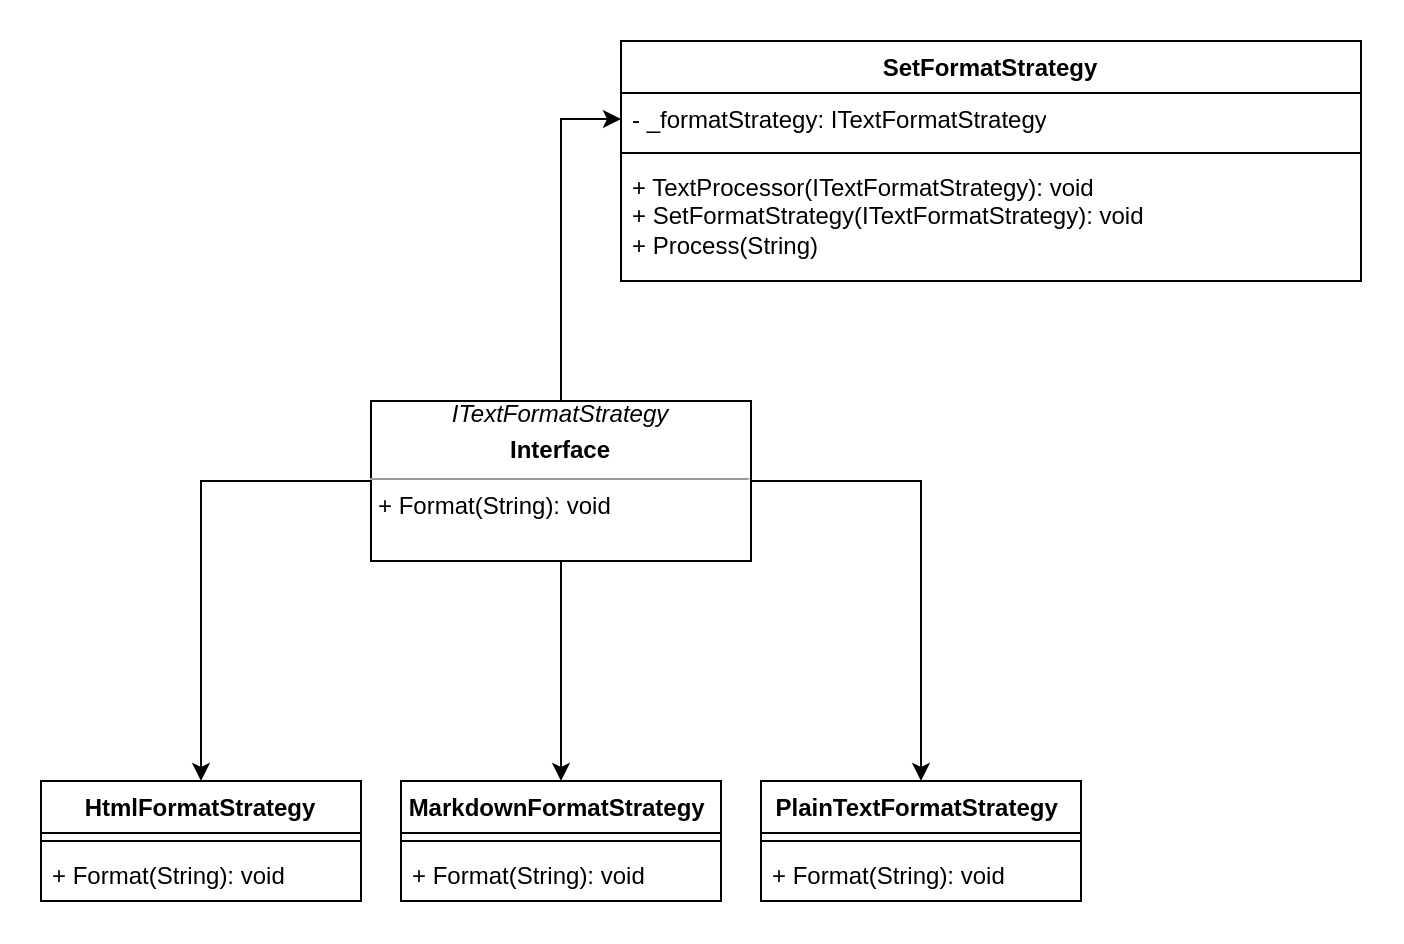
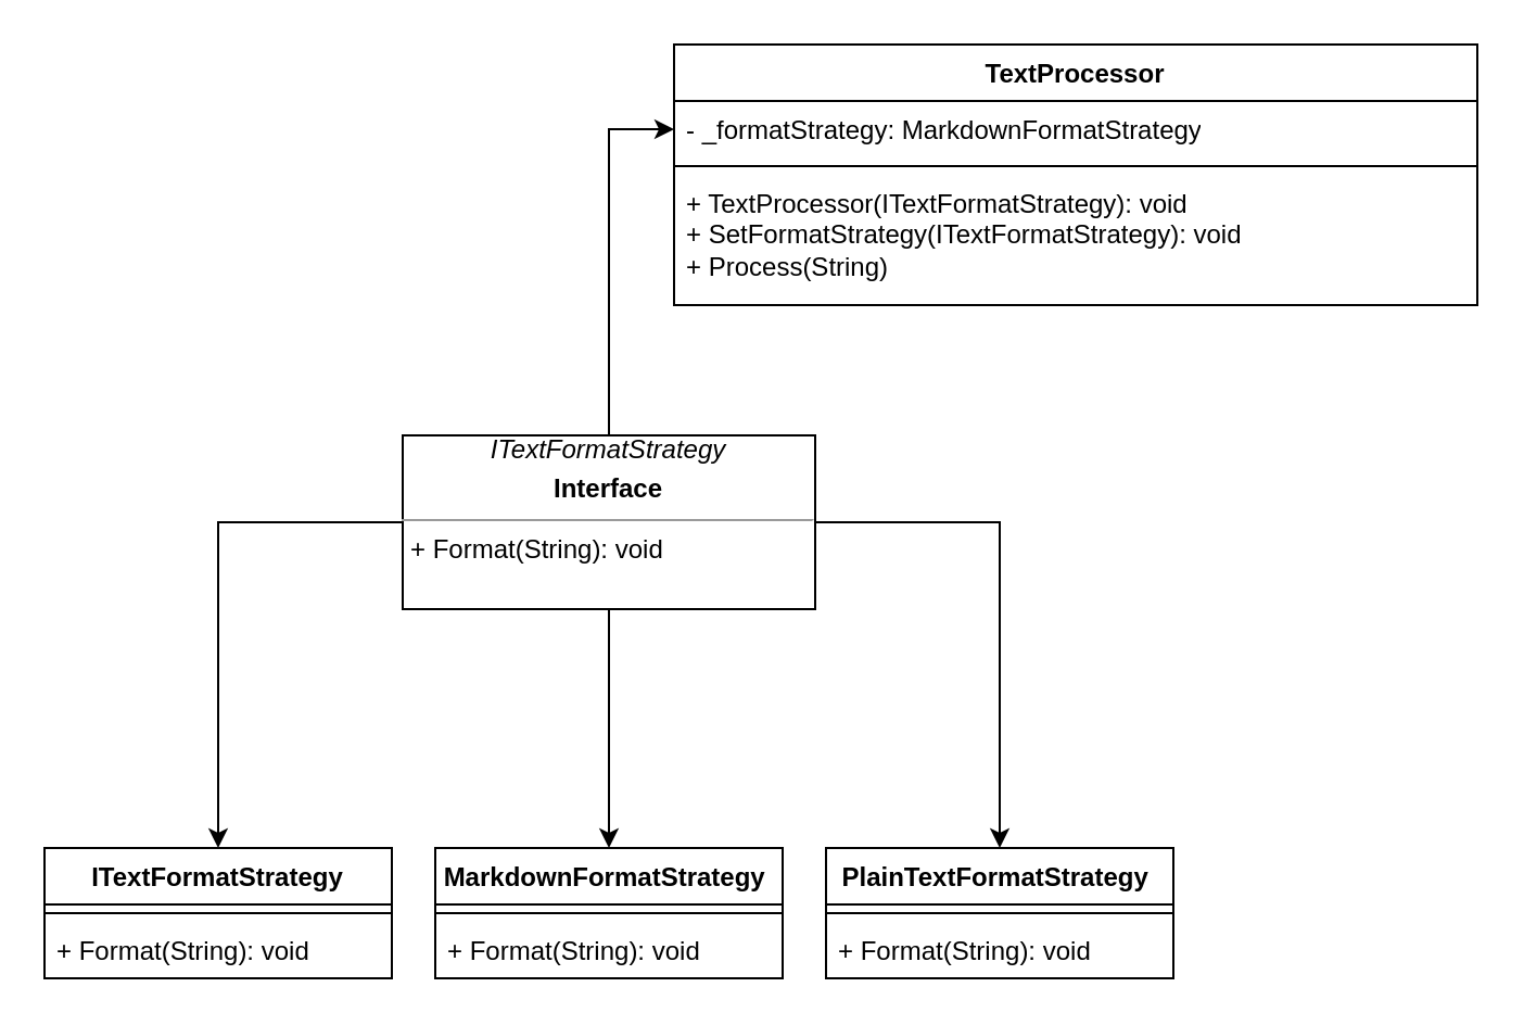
  <mxCell id="0" />
  <mxCell id="1" parent="0" />
  <mxCell id="2" style="edgeStyle=orthogonalEdgeStyle;rounded=0;orthogonalLoop=1;jettySize=auto;html=1;entryX=0.5;entryY=0;entryDx=0;entryDy=0;" edge="1" parent="1" source="6" target="7"><mxGeometry relative="1" as="geometry" /></mxCell>
  <mxCell id="3" style="edgeStyle=orthogonalEdgeStyle;rounded=0;orthogonalLoop=1;jettySize=auto;html=1;entryX=0.5;entryY=0;entryDx=0;entryDy=0;" edge="1" parent="1" source="6" target="10"><mxGeometry relative="1" as="geometry" /></mxCell>
  <mxCell id="4" style="edgeStyle=orthogonalEdgeStyle;rounded=0;orthogonalLoop=1;jettySize=auto;html=1;entryX=0.5;entryY=0;entryDx=0;entryDy=0;" edge="1" parent="1" source="6" target="13"><mxGeometry relative="1" as="geometry" /></mxCell>
  <mxCell id="5" style="edgeStyle=orthogonalEdgeStyle;rounded=0;orthogonalLoop=1;jettySize=auto;html=1;entryX=0;entryY=0.5;entryDx=0;entryDy=0;" edge="1" parent="1" source="6" target="17"><mxGeometry relative="1" as="geometry" /></mxCell>
  <mxCell id="6" value="&lt;div style=&quot;text-align: center;&quot;&gt;&lt;i&gt;ITextFormatStrategy&lt;/i&gt;&lt;/div&gt;&lt;p style=&quot;margin:0px;margin-top:4px;text-align:center;&quot;&gt;&lt;b&gt;Interface&lt;/b&gt;&lt;/p&gt;&lt;hr size=&quot;1&quot;&gt;&lt;p style=&quot;margin:0px;margin-left:4px;&quot;&gt;&lt;/p&gt;&lt;p style=&quot;margin:0px;margin-left:4px;&quot;&gt;+ Format(String): void&lt;/p&gt;" style="verticalAlign=top;align=left;overflow=fill;fontSize=12;fontFamily=Helvetica;html=1;whiteSpace=wrap;" vertex="1" parent="1"><mxGeometry x="185" y="200" width="190" height="80" as="geometry" /></mxCell>
- <mxCell id="7" value="HtmlFormatStrategy" style="swimlane;fontStyle=1;align=center;verticalAlign=top;childLayout=stackLayout;horizontal=1;startSize=26;horizontalStack=0;resizeParent=1;resizeParentMax=0;resizeLast=0;collapsible=1;marginBottom=0;whiteSpace=wrap;html=1;" vertex="1" parent="1"><mxGeometry x="20" y="390" width="160" height="60" as="geometry" /></mxCell>
+ <mxCell id="7" value="ITextFormatStrategy" style="swimlane;fontStyle=1;align=center;verticalAlign=top;childLayout=stackLayout;horizontal=1;startSize=26;horizontalStack=0;resizeParent=1;resizeParentMax=0;resizeLast=0;collapsible=1;marginBottom=0;whiteSpace=wrap;html=1;" vertex="1" parent="1"><mxGeometry x="20" y="390" width="160" height="60" as="geometry" /></mxCell>
  <mxCell id="8" value="" style="line;strokeWidth=1;fillColor=none;align=left;verticalAlign=middle;spacingTop=-1;spacingLeft=3;spacingRight=3;rotatable=0;labelPosition=right;points=[];portConstraint=eastwest;strokeColor=inherit;" vertex="1" parent="7"><mxGeometry y="26" width="160" height="8" as="geometry" /></mxCell>
  <mxCell id="9" value="+ Format(String): void" style="text;strokeColor=none;fillColor=none;align=left;verticalAlign=top;spacingLeft=4;spacingRight=4;overflow=hidden;rotatable=0;points=[[0,0.5],[1,0.5]];portConstraint=eastwest;whiteSpace=wrap;html=1;" vertex="1" parent="7"><mxGeometry y="34" width="160" height="26" as="geometry" /></mxCell>
  <mxCell id="10" value="MarkdownFormatStrategy&amp;nbsp;" style="swimlane;fontStyle=1;align=center;verticalAlign=top;childLayout=stackLayout;horizontal=1;startSize=26;horizontalStack=0;resizeParent=1;resizeParentMax=0;resizeLast=0;collapsible=1;marginBottom=0;whiteSpace=wrap;html=1;" vertex="1" parent="1"><mxGeometry x="200" y="390" width="160" height="60" as="geometry" /></mxCell>
  <mxCell id="11" value="" style="line;strokeWidth=1;fillColor=none;align=left;verticalAlign=middle;spacingTop=-1;spacingLeft=3;spacingRight=3;rotatable=0;labelPosition=right;points=[];portConstraint=eastwest;strokeColor=inherit;" vertex="1" parent="10"><mxGeometry y="26" width="160" height="8" as="geometry" /></mxCell>
  <mxCell id="12" value="+ Format(String): void" style="text;strokeColor=none;fillColor=none;align=left;verticalAlign=top;spacingLeft=4;spacingRight=4;overflow=hidden;rotatable=0;points=[[0,0.5],[1,0.5]];portConstraint=eastwest;whiteSpace=wrap;html=1;" vertex="1" parent="10"><mxGeometry y="34" width="160" height="26" as="geometry" /></mxCell>
  <mxCell id="13" value="PlainTextFormatStrategy&amp;nbsp;" style="swimlane;fontStyle=1;align=center;verticalAlign=top;childLayout=stackLayout;horizontal=1;startSize=26;horizontalStack=0;resizeParent=1;resizeParentMax=0;resizeLast=0;collapsible=1;marginBottom=0;whiteSpace=wrap;html=1;" vertex="1" parent="1"><mxGeometry x="380" y="390" width="160" height="60" as="geometry" /></mxCell>
  <mxCell id="14" value="" style="line;strokeWidth=1;fillColor=none;align=left;verticalAlign=middle;spacingTop=-1;spacingLeft=3;spacingRight=3;rotatable=0;labelPosition=right;points=[];portConstraint=eastwest;strokeColor=inherit;" vertex="1" parent="13"><mxGeometry y="26" width="160" height="8" as="geometry" /></mxCell>
  <mxCell id="15" value="+ Format(String): void" style="text;strokeColor=none;fillColor=none;align=left;verticalAlign=top;spacingLeft=4;spacingRight=4;overflow=hidden;rotatable=0;points=[[0,0.5],[1,0.5]];portConstraint=eastwest;whiteSpace=wrap;html=1;" vertex="1" parent="13"><mxGeometry y="34" width="160" height="26" as="geometry" /></mxCell>
- <mxCell id="16" value="SetFormatStrategy" style="swimlane;fontStyle=1;align=center;verticalAlign=top;childLayout=stackLayout;horizontal=1;startSize=26;horizontalStack=0;resizeParent=1;resizeParentMax=0;resizeLast=0;collapsible=1;marginBottom=0;whiteSpace=wrap;html=1;" vertex="1" parent="1"><mxGeometry x="310" y="20" width="370" height="120" as="geometry" /></mxCell>
- <mxCell id="17" value="- _formatStrategy: ITextFormatStrategy" style="text;strokeColor=none;fillColor=none;align=left;verticalAlign=top;spacingLeft=4;spacingRight=4;overflow=hidden;rotatable=0;points=[[0,0.5],[1,0.5]];portConstraint=eastwest;whiteSpace=wrap;html=1;" vertex="1" parent="16"><mxGeometry y="26" width="370" height="26" as="geometry" /></mxCell>
+ <mxCell id="16" value="TextProcessor" style="swimlane;fontStyle=1;align=center;verticalAlign=top;childLayout=stackLayout;horizontal=1;startSize=26;horizontalStack=0;resizeParent=1;resizeParentMax=0;resizeLast=0;collapsible=1;marginBottom=0;whiteSpace=wrap;html=1;" vertex="1" parent="1"><mxGeometry x="310" y="20" width="370" height="120" as="geometry" /></mxCell>
+ <mxCell id="17" value="- _formatStrategy: MarkdownFormatStrategy" style="text;strokeColor=none;fillColor=none;align=left;verticalAlign=top;spacingLeft=4;spacingRight=4;overflow=hidden;rotatable=0;points=[[0,0.5],[1,0.5]];portConstraint=eastwest;whiteSpace=wrap;html=1;" vertex="1" parent="16"><mxGeometry y="26" width="370" height="26" as="geometry" /></mxCell>
  <mxCell id="18" value="" style="line;strokeWidth=1;fillColor=none;align=left;verticalAlign=middle;spacingTop=-1;spacingLeft=3;spacingRight=3;rotatable=0;labelPosition=right;points=[];portConstraint=eastwest;strokeColor=inherit;" vertex="1" parent="16"><mxGeometry y="52" width="370" height="8" as="geometry" /></mxCell>
  <mxCell id="19" value="+ TextProcessor(ITextFormatStrategy): void&lt;br&gt;+&amp;nbsp;SetFormatStrategy(ITextFormatStrategy): void&lt;br&gt;+&amp;nbsp;Process(String)" style="text;strokeColor=none;fillColor=none;align=left;verticalAlign=top;spacingLeft=4;spacingRight=4;overflow=hidden;rotatable=0;points=[[0,0.5],[1,0.5]];portConstraint=eastwest;whiteSpace=wrap;html=1;" vertex="1" parent="16"><mxGeometry y="60" width="370" height="60" as="geometry" /></mxCell>
